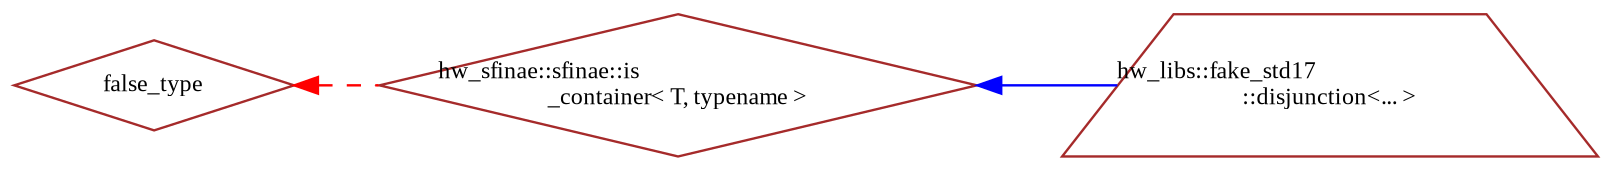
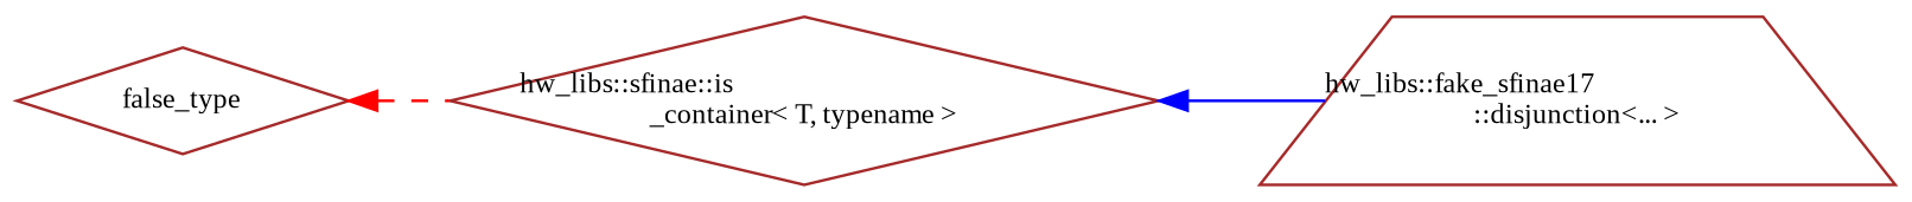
  digraph {
    fontname="Liberation Serif"
    rankdir=LR
    node [color=brown fillcolor=white fontname="Liberation Serif" fontsize=10 shape=diamond style=filled]
    edge [dir=back fontname="Liberation Serif" fontsize=10 labelfontname=Helvetica labelfontsize=10]
    n1 [height=0.2 label=false_type width=0.4]
-   n2 [height=0.2 label="hw_sfinae::sfinae::is\l_container\< T, typename \>" width=0.4]
-   n3 [height=0.2 label="hw_libs::fake_std17\l::disjunction\<... \>" shape=trapezium width=0.4]
+   n2 [height=0.2 label="hw_libs::sfinae::is\l_container\< T, typename \>" width=0.4]
+   n3 [height=0.2 label="hw_libs::fake_sfinae17\l::disjunction\<... \>" shape=trapezium width=0.4]
    n1 -> n2 [color=red style=dashed]
    n2 -> n3 [color=blue style=solid]
  }
